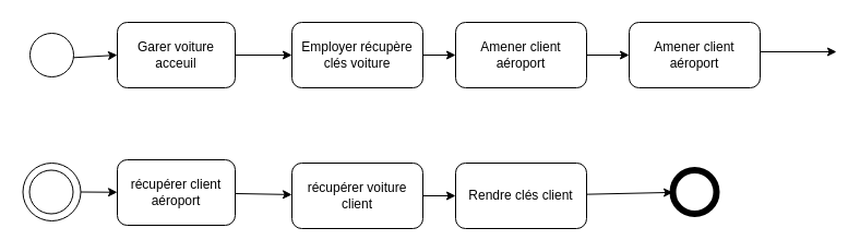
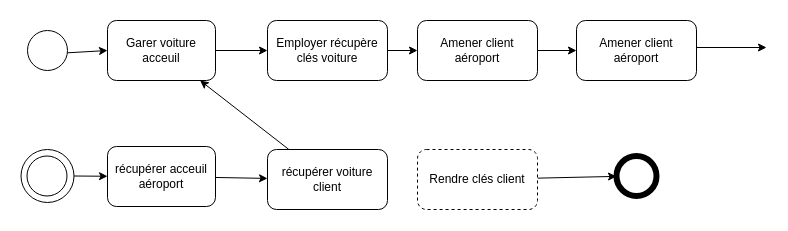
  <mxCell id="0" />
  <mxCell id="1" parent="0" />
  <mxCell id="2" style="edgeStyle=none;html=1;entryX=0;entryY=0.5;entryDx=0;entryDy=0;" edge="1" parent="1" source="3" target="5"><mxGeometry relative="1" as="geometry"><mxPoint x="137" y="50" as="targetPoint" /></mxGeometry></mxCell>
  <mxCell id="3" value="" style="ellipse;whiteSpace=wrap;html=1;aspect=fixed;strokeWidth=1;direction=south;" vertex="1" parent="1"><mxGeometry x="27" y="30" width="40" height="40" as="geometry" /></mxCell>
  <mxCell id="4" value="" style="edgeStyle=none;html=1;" edge="1" parent="1" source="5" target="7"><mxGeometry relative="1" as="geometry" /></mxCell>
  <mxCell id="5" value="Garer voiture acceuil" style="rounded=1;whiteSpace=wrap;html=1;strokeWidth=1;" vertex="1" parent="1"><mxGeometry x="107" y="20" width="108" height="60" as="geometry" /></mxCell>
  <mxCell id="6" value="" style="edgeStyle=none;html=1;" edge="1" parent="1" source="7" target="9"><mxGeometry relative="1" as="geometry" /></mxCell>
  <mxCell id="7" value="Employer récupère clés voiture&lt;span style=&quot;color: rgba(0, 0, 0, 0); font-family: monospace; font-size: 0px; text-align: start;&quot;&gt;%3CmxGraphModel%3E%3Croot%3E%3CmxCell%20id%3D%220%22%2F%3E%3CmxCell%20id%3D%221%22%20parent%3D%220%22%2F%3E%3CmxCell%20id%3D%222%22%20value%3D%22Garer%20voiture%20acceuil%22%20style%3D%22rounded%3D1%3BwhiteSpace%3Dwrap%3Bhtml%3D1%3BstrokeWidth%3D1%3B%22%20vertex%3D%221%22%20parent%3D%221%22%3E%3CmxGeometry%20x%3D%22120%22%20y%3D%22270%22%20width%3D%22120%22%20height%3D%2260%22%20as%3D%22geometry%22%2F%3E%3C%2FmxCell%3E%3C%2Froot%3E%3C%2FmxGraphModel%3E&lt;/span&gt;" style="rounded=1;whiteSpace=wrap;html=1;strokeWidth=1;" vertex="1" parent="1"><mxGeometry x="267" y="20" width="120" height="60" as="geometry" /></mxCell>
  <mxCell id="8" value="" style="edgeStyle=none;html=1;" edge="1" parent="1" source="9" target="10"><mxGeometry relative="1" as="geometry" /></mxCell>
  <mxCell id="9" value="Amener client aéroport" style="rounded=1;whiteSpace=wrap;html=1;strokeWidth=1;" vertex="1" parent="1"><mxGeometry x="417" y="20" width="120" height="60" as="geometry" /></mxCell>
  <mxCell id="10" value="Amener client aéroport" style="rounded=1;whiteSpace=wrap;html=1;strokeWidth=1;" vertex="1" parent="1"><mxGeometry x="576" y="20" width="120" height="60" as="geometry" /></mxCell>
  <mxCell id="11" value="" style="ellipse;whiteSpace=wrap;html=1;aspect=fixed;strokeWidth=1;direction=south;" vertex="1" parent="1"><mxGeometry x="26.5" y="155.5" width="40" height="40" as="geometry" /></mxCell>
  <mxCell id="12" value="" style="edgeStyle=none;html=1;" edge="1" parent="1" source="13" target="16"><mxGeometry relative="1" as="geometry" /></mxCell>
  <mxCell id="13" value="" style="ellipse;whiteSpace=wrap;html=1;aspect=fixed;strokeWidth=1;direction=south;fillColor=none;" vertex="1" parent="1"><mxGeometry x="20.5" y="149" width="53" height="53" as="geometry" /></mxCell>
  <mxCell id="14" value="" style="endArrow=classic;html=1;" edge="1" parent="1"><mxGeometry width="50" height="50" relative="1" as="geometry"><mxPoint x="696" y="47" as="sourcePoint" /><mxPoint x="766" y="47" as="targetPoint" /></mxGeometry></mxCell>
  <mxCell id="15" value="" style="edgeStyle=none;html=1;" edge="1" parent="1" source="16" target="18"><mxGeometry relative="1" as="geometry" /></mxCell>
- <mxCell id="16" value="récupérer client aéroport" style="rounded=1;whiteSpace=wrap;html=1;strokeWidth=1;" vertex="1" parent="1"><mxGeometry x="107" y="146" width="108" height="60" as="geometry" /></mxCell>
- <mxCell id="17" value="" style="edgeStyle=none;html=1;" edge="1" parent="1" source="18" target="20"><mxGeometry relative="1" as="geometry" /></mxCell>
+ <mxCell id="16" value="récupérer acceuil aéroport" style="rounded=1;whiteSpace=wrap;html=1;strokeWidth=1;" vertex="1" parent="1"><mxGeometry x="107" y="146" width="108" height="60" as="geometry" /></mxCell>
+ <mxCell id="17" value="" style="edgeStyle=none;html=1;" edge="1" parent="1" source="18" target="5"><mxGeometry relative="1" as="geometry" /></mxCell>
  <mxCell id="18" value="récupérer voiture client" style="rounded=1;whiteSpace=wrap;html=1;strokeWidth=1;" vertex="1" parent="1"><mxGeometry x="267" y="149" width="120" height="60" as="geometry" /></mxCell>
  <mxCell id="19" value="" style="edgeStyle=none;html=1;" edge="1" parent="1" source="20" target="21"><mxGeometry relative="1" as="geometry" /></mxCell>
- <mxCell id="20" value="Rendre clés client" style="rounded=1;whiteSpace=wrap;html=1;strokeWidth=1;" vertex="1" parent="1"><mxGeometry x="417" y="149" width="120" height="60" as="geometry" /></mxCell>
+ <mxCell id="20" value="Rendre clés client" style="rounded=1;whiteSpace=wrap;html=1;strokeWidth=1;dashed=1;" vertex="1" parent="1"><mxGeometry x="417" y="149" width="120" height="60" as="geometry" /></mxCell>
  <mxCell id="21" value="" style="ellipse;whiteSpace=wrap;html=1;aspect=fixed;strokeWidth=6;direction=south;" vertex="1" parent="1"><mxGeometry x="616" y="155.5" width="40" height="40" as="geometry" /></mxCell>
